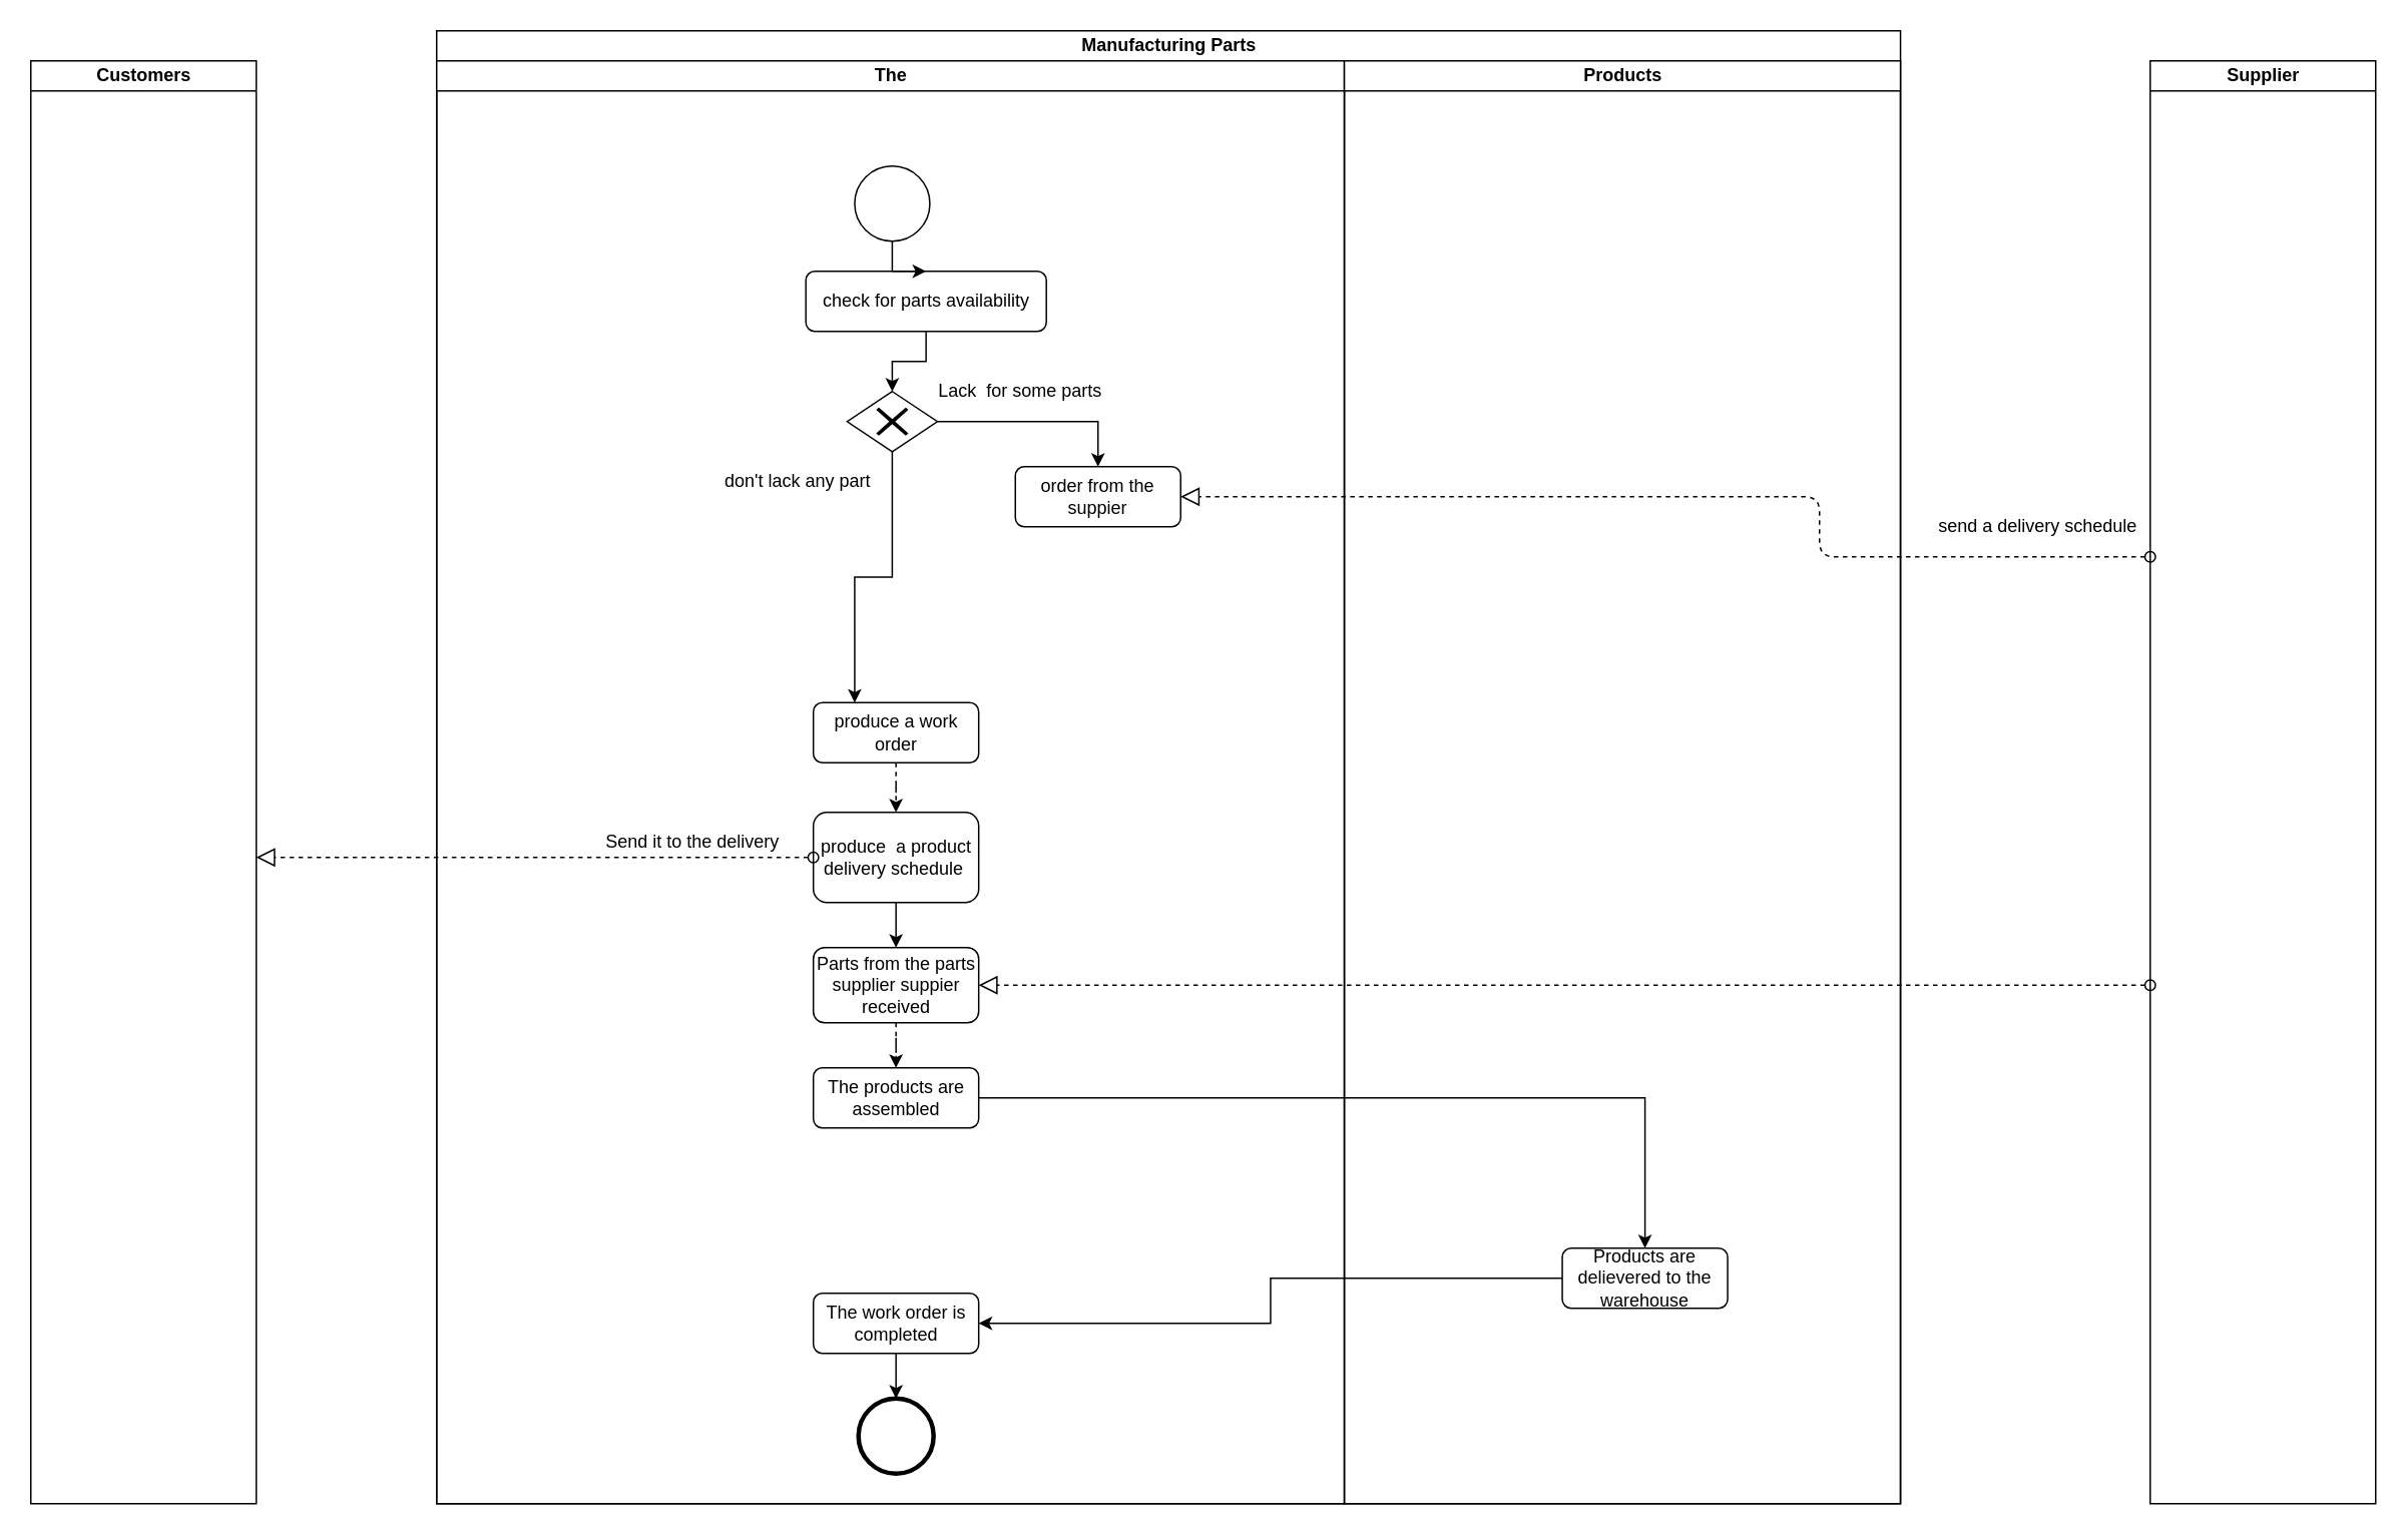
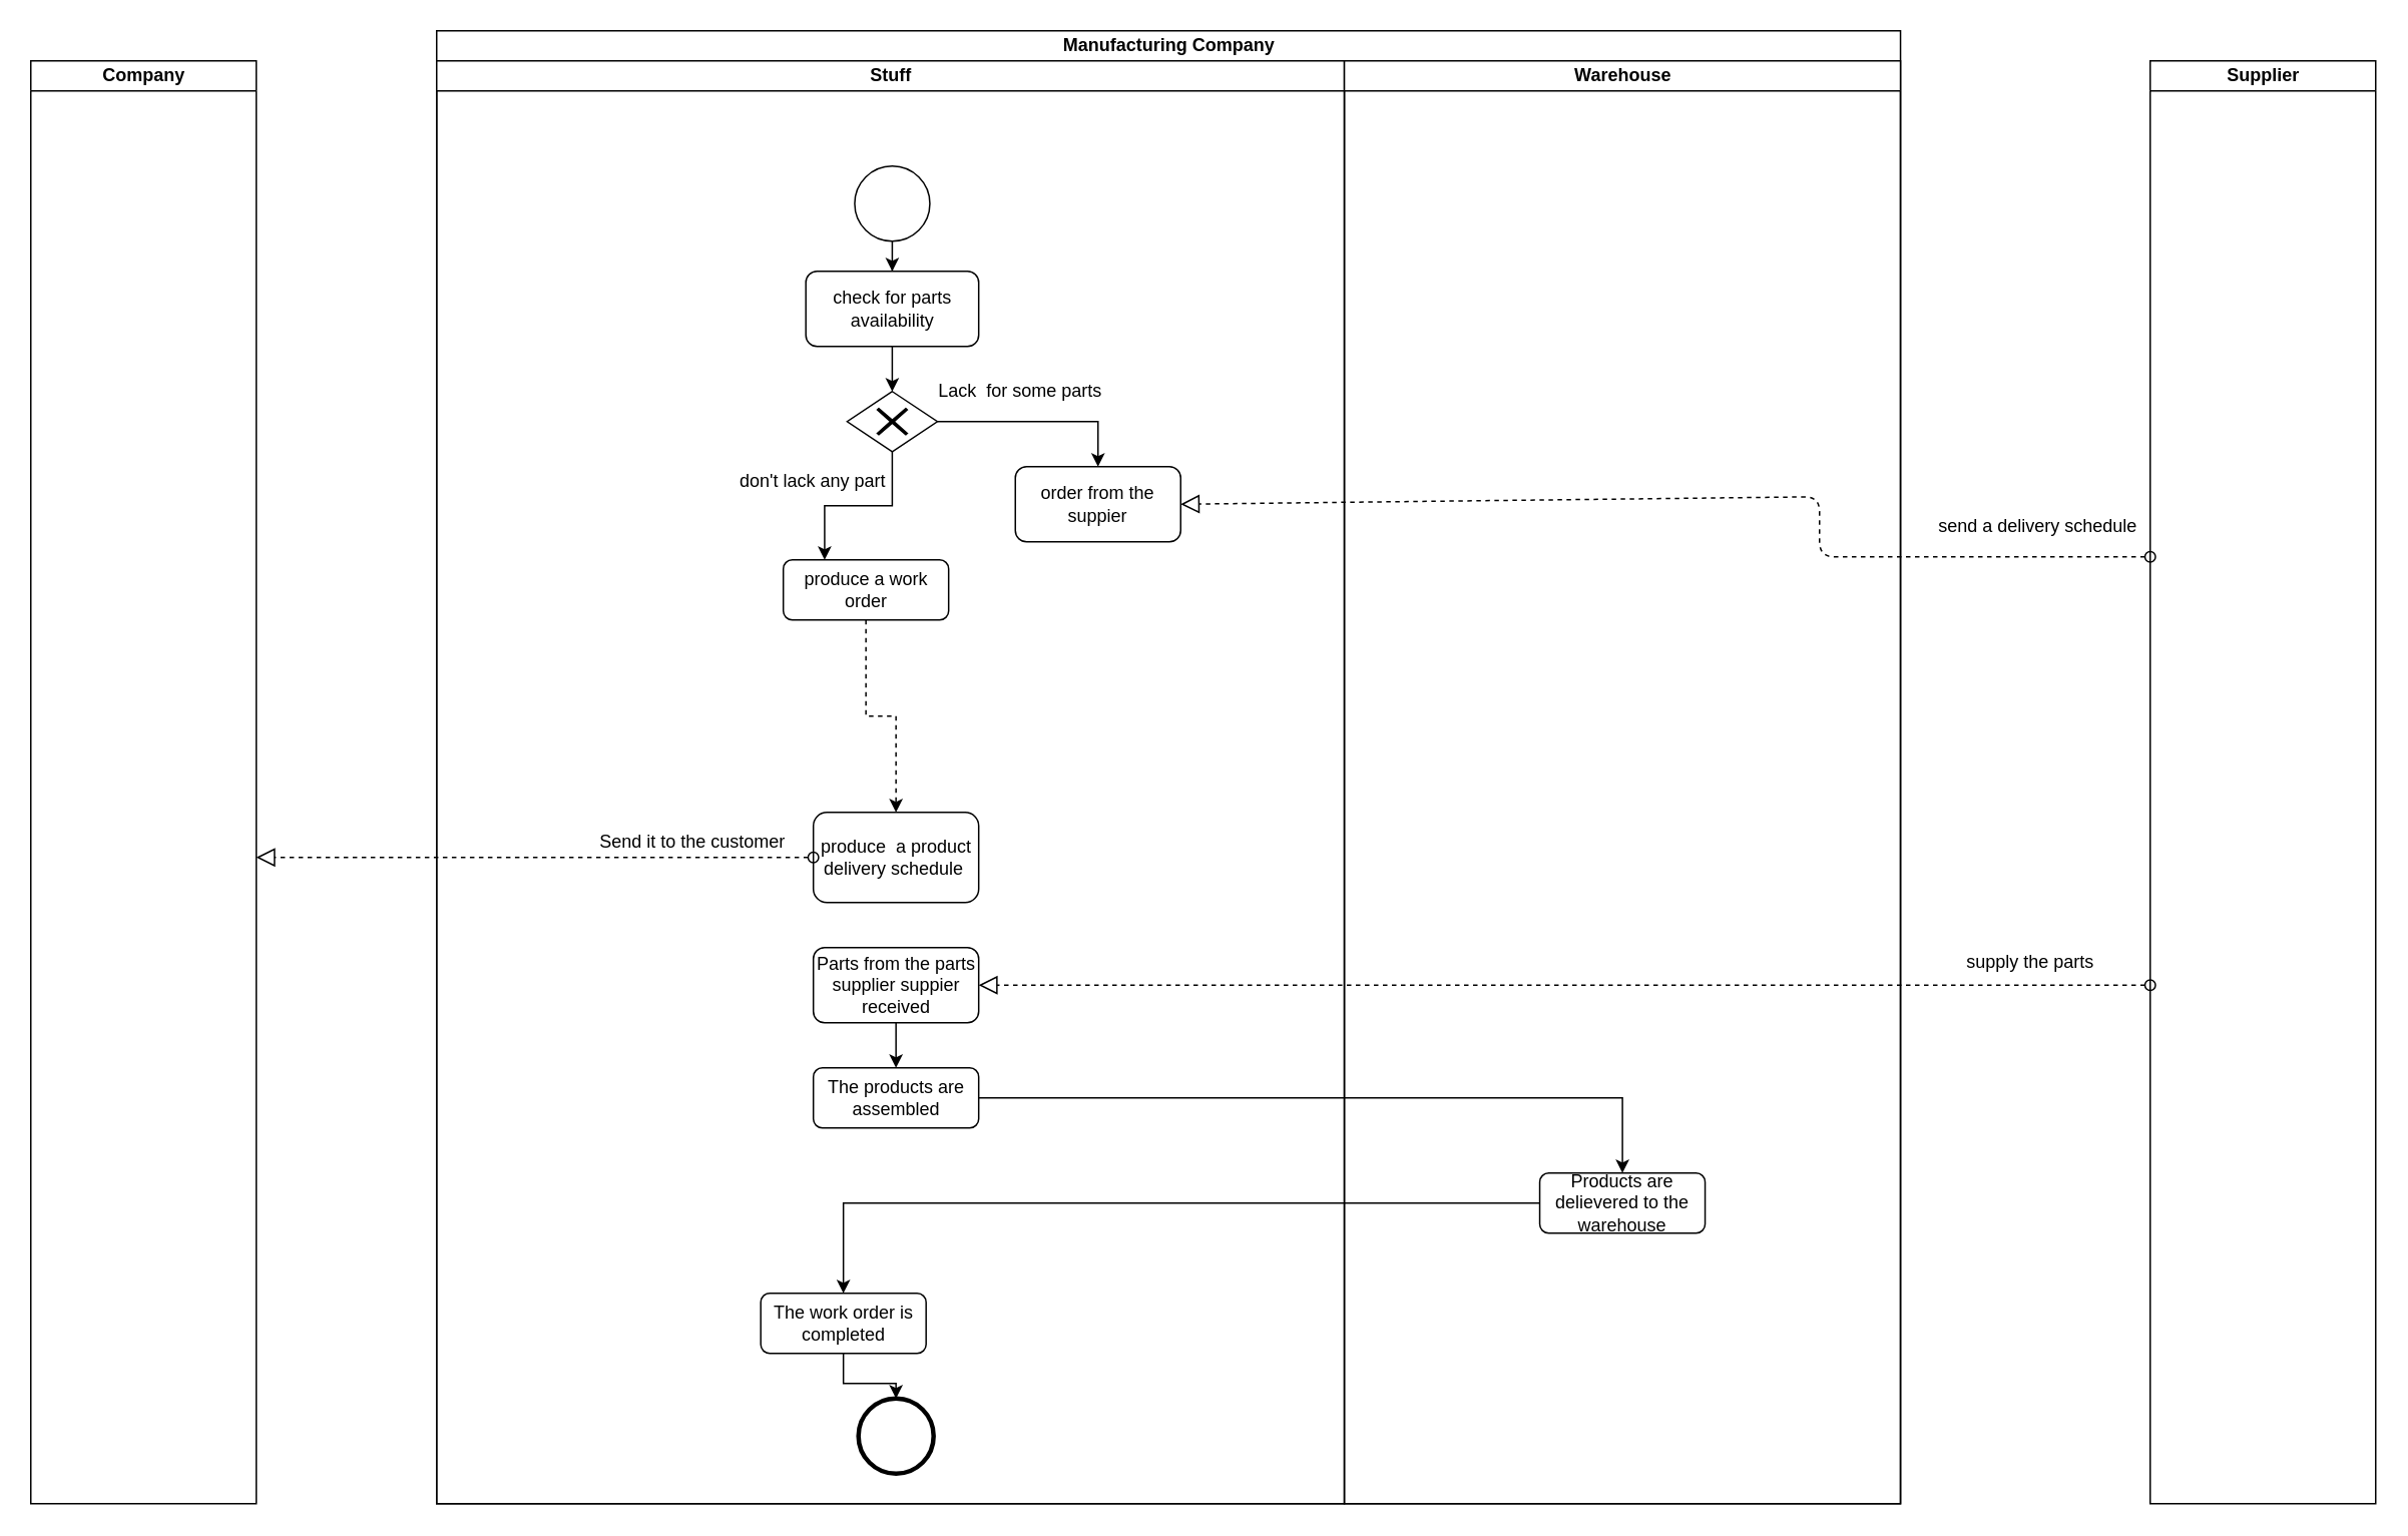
  <mxCell id="0" />
  <mxCell id="1" parent="0" />
- <mxCell id="2" value="Manufacturing Parts" style="swimlane;html=1;childLayout=stackLayout;resizeParent=1;resizeParentMax=0;startSize=20;" parent="1" vertex="1"><mxGeometry x="290" y="20" width="973.87" height="980" as="geometry" /></mxCell>
- <mxCell id="3" value="The" style="swimlane;html=1;startSize=20;" parent="2" vertex="1"><mxGeometry y="20" width="603.87" height="960" as="geometry" /></mxCell>
+ <mxCell id="2" value="Manufacturing Company" style="swimlane;html=1;childLayout=stackLayout;resizeParent=1;resizeParentMax=0;startSize=20;" parent="1" vertex="1"><mxGeometry x="290" y="20" width="973.87" height="980" as="geometry" /></mxCell>
+ <mxCell id="3" value="Stuff" style="swimlane;html=1;startSize=20;" parent="2" vertex="1"><mxGeometry y="20" width="603.87" height="960" as="geometry" /></mxCell>
  <mxCell id="4" value="" style="ellipse;whiteSpace=wrap;html=1;" parent="3" vertex="1"><mxGeometry x="278.12" y="70" width="50" height="50" as="geometry" /></mxCell>
- <mxCell id="5" value="check for parts availability" style="shape=ext;rounded=1;html=1;whiteSpace=wrap;" parent="3" vertex="1"><mxGeometry x="245.62" y="140" width="160" height="40" as="geometry" /></mxCell>
+ <mxCell id="5" value="check for parts availability" style="shape=ext;rounded=1;html=1;whiteSpace=wrap;" parent="3" vertex="1"><mxGeometry x="245.62" y="140" width="115" height="50" as="geometry" /></mxCell>
  <mxCell id="6" style="edgeStyle=orthogonalEdgeStyle;rounded=0;orthogonalLoop=1;jettySize=auto;html=1;entryX=0.5;entryY=0;entryDx=0;entryDy=0;" parent="3" source="4" target="5" edge="1"><mxGeometry relative="1" as="geometry" /></mxCell>
  <mxCell id="7" value="" style="shape=mxgraph.bpmn.shape;html=1;verticalLabelPosition=bottom;labelBackgroundColor=#ffffff;verticalAlign=top;align=center;perimeter=rhombusPerimeter;background=gateway;outlineConnect=0;outline=none;symbol=exclusiveGw;" parent="3" vertex="1"><mxGeometry x="273.12" y="220" width="60" height="40" as="geometry" /></mxCell>
  <mxCell id="8" style="edgeStyle=orthogonalEdgeStyle;rounded=0;orthogonalLoop=1;jettySize=auto;html=1;" parent="3" source="5" target="7" edge="1"><mxGeometry relative="1" as="geometry" /></mxCell>
- <mxCell id="9" value="produce a work order" style="shape=ext;rounded=1;html=1;whiteSpace=wrap;" parent="3" vertex="1"><mxGeometry x="250.62" y="427" width="110" height="40" as="geometry" /></mxCell>
+ <mxCell id="9" value="produce a work order" style="shape=ext;rounded=1;html=1;whiteSpace=wrap;" parent="3" vertex="1"><mxGeometry x="230.62" y="332" width="110" height="40" as="geometry" /></mxCell>
  <mxCell id="10" style="edgeStyle=orthogonalEdgeStyle;rounded=0;orthogonalLoop=1;jettySize=auto;html=1;entryX=0.25;entryY=0;entryDx=0;entryDy=0;" parent="3" source="7" target="9" edge="1"><mxGeometry relative="1" as="geometry" /></mxCell>
  <mxCell id="11" value="produce&amp;nbsp; a product delivery schedule&amp;nbsp;" style="shape=ext;rounded=1;html=1;whiteSpace=wrap;" parent="3" vertex="1"><mxGeometry x="250.62" y="500" width="110" height="60" as="geometry" /></mxCell>
  <mxCell id="12" value="" style="edgeStyle=orthogonalEdgeStyle;rounded=0;orthogonalLoop=1;jettySize=auto;html=1;dashed=1;" parent="3" source="9" target="11" edge="1"><mxGeometry relative="1" as="geometry" /></mxCell>
  <mxCell id="13" value="Parts from the parts supplier suppier received" style="shape=ext;rounded=1;html=1;whiteSpace=wrap;" parent="3" vertex="1"><mxGeometry x="250.62" y="590" width="110" height="50" as="geometry" /></mxCell>
- <mxCell id="14" value="" style="edgeStyle=orthogonalEdgeStyle;rounded=0;orthogonalLoop=1;jettySize=auto;html=1;" parent="3" source="11" target="13" edge="1"><mxGeometry relative="1" as="geometry" /></mxCell>
  <mxCell id="15" value="The products are assembled" style="shape=ext;rounded=1;html=1;whiteSpace=wrap;" parent="3" vertex="1"><mxGeometry x="250.62" y="670" width="110" height="40" as="geometry" /></mxCell>
- <mxCell id="16" value="" style="edgeStyle=orthogonalEdgeStyle;rounded=0;orthogonalLoop=1;jettySize=auto;html=1;dashed=1;" parent="3" source="13" target="15" edge="1"><mxGeometry relative="1" as="geometry" /></mxCell>
- <mxCell id="17" value="The work order is completed" style="shape=ext;rounded=1;html=1;whiteSpace=wrap;" parent="3" vertex="1"><mxGeometry x="250.62" y="820" width="110" height="40" as="geometry" /></mxCell>
+ <mxCell id="16" value="" style="edgeStyle=orthogonalEdgeStyle;rounded=0;orthogonalLoop=1;jettySize=auto;html=1;" parent="3" source="13" target="15" edge="1"><mxGeometry relative="1" as="geometry" /></mxCell>
+ <mxCell id="17" value="The work order is completed" style="shape=ext;rounded=1;html=1;whiteSpace=wrap;" parent="3" vertex="1"><mxGeometry x="215.62" y="820" width="110" height="40" as="geometry" /></mxCell>
  <mxCell id="18" value="" style="shape=mxgraph.bpmn.shape;html=1;verticalLabelPosition=bottom;labelBackgroundColor=#ffffff;verticalAlign=top;align=center;perimeter=ellipsePerimeter;outlineConnect=0;outline=end;symbol=general;" parent="3" vertex="1"><mxGeometry x="280.62" y="890" width="50" height="50" as="geometry" /></mxCell>
  <mxCell id="19" value="" style="edgeStyle=orthogonalEdgeStyle;rounded=0;orthogonalLoop=1;jettySize=auto;html=1;" parent="3" source="17" target="18" edge="1"><mxGeometry relative="1" as="geometry" /></mxCell>
- <mxCell id="20" value="order from the suppier" style="shape=ext;rounded=1;html=1;whiteSpace=wrap;" parent="3" vertex="1"><mxGeometry x="385" y="270" width="110" height="40" as="geometry" /></mxCell>
+ <mxCell id="20" value="order from the suppier" style="shape=ext;rounded=1;html=1;whiteSpace=wrap;" parent="3" vertex="1"><mxGeometry x="385" y="270" width="110" height="50" as="geometry" /></mxCell>
  <mxCell id="21" style="edgeStyle=orthogonalEdgeStyle;rounded=0;orthogonalLoop=1;jettySize=auto;html=1;entryX=0.5;entryY=0;entryDx=0;entryDy=0;" parent="3" source="7" target="20" edge="1"><mxGeometry relative="1" as="geometry" /></mxCell>
  <mxCell id="22" value="Lack&amp;nbsp; for some parts" style="text;html=1;align=center;verticalAlign=middle;resizable=0;points=[];autosize=1;" parent="3" vertex="1"><mxGeometry x="328.12" y="210" width="120" height="20" as="geometry" /></mxCell>
- <mxCell id="23" value="don't lack any part" style="text;html=1;align=center;verticalAlign=middle;resizable=0;points=[];autosize=1;" parent="3" vertex="1"><mxGeometry x="185" y="270" width="110" height="20" as="geometry" /></mxCell>
- <mxCell id="24" value="Send it to the delivery" style="text;html=1;align=center;verticalAlign=middle;resizable=0;points=[];autosize=1;" parent="3" vertex="1"><mxGeometry x="100" y="510" width="140" height="20" as="geometry" /></mxCell>
- <mxCell id="25" value="Products" style="swimlane;html=1;startSize=20;" parent="2" vertex="1"><mxGeometry x="603.87" y="20" width="370" height="960" as="geometry" /></mxCell>
- <mxCell id="26" value="Products are delievered to the warehouse" style="shape=ext;rounded=1;html=1;whiteSpace=wrap;" parent="25" vertex="1"><mxGeometry x="145" y="790" width="110" height="40" as="geometry" /></mxCell>
+ <mxCell id="23" value="don't lack any part" style="text;html=1;align=center;verticalAlign=middle;resizable=0;points=[];autosize=1;" parent="3" vertex="1"><mxGeometry x="195" y="270" width="110" height="20" as="geometry" /></mxCell>
+ <mxCell id="24" value="Send it to the customer" style="text;html=1;align=center;verticalAlign=middle;resizable=0;points=[];autosize=1;" parent="3" vertex="1"><mxGeometry x="100" y="510" width="140" height="20" as="geometry" /></mxCell>
+ <mxCell id="25" value="Warehouse" style="swimlane;html=1;startSize=20;" parent="2" vertex="1"><mxGeometry x="603.87" y="20" width="370" height="960" as="geometry" /></mxCell>
+ <mxCell id="26" value="Products are delievered to the warehouse" style="shape=ext;rounded=1;html=1;whiteSpace=wrap;" parent="25" vertex="1"><mxGeometry x="130" y="740" width="110" height="40" as="geometry" /></mxCell>
  <mxCell id="27" style="edgeStyle=orthogonalEdgeStyle;rounded=0;orthogonalLoop=1;jettySize=auto;html=1;" parent="2" source="15" target="26" edge="1"><mxGeometry relative="1" as="geometry" /></mxCell>
  <mxCell id="28" style="edgeStyle=orthogonalEdgeStyle;rounded=0;orthogonalLoop=1;jettySize=auto;html=1;" parent="2" source="26" target="17" edge="1"><mxGeometry relative="1" as="geometry" /></mxCell>
  <mxCell id="29" value="Supplier" style="swimlane;html=1;startSize=20;" parent="1" vertex="1"><mxGeometry x="1430" y="40" width="150" height="960" as="geometry" /></mxCell>
  <mxCell id="30" value="" style="startArrow=oval;startFill=0;startSize=7;endArrow=block;endFill=0;endSize=10;dashed=1;html=1;entryX=1;entryY=0.5;entryDx=0;entryDy=0;" parent="1" target="20" edge="1"><mxGeometry width="100" relative="1" as="geometry"><mxPoint x="1430" y="370" as="sourcePoint" /><mxPoint x="1040" y="460" as="targetPoint" /><Array as="points"><mxPoint x="1210" y="370" /><mxPoint x="1210" y="330" /></Array></mxGeometry></mxCell>
  <mxCell id="31" value="send a delivery schedule" style="text;html=1;align=center;verticalAlign=middle;resizable=0;points=[];autosize=1;rotation=0;" parent="1" vertex="1"><mxGeometry x="1280" y="340" width="150" height="20" as="geometry" /></mxCell>
- <mxCell id="32" value="Customers" style="swimlane;html=1;startSize=20;" parent="1" vertex="1"><mxGeometry x="20" y="40" width="150" height="960" as="geometry" /></mxCell>
+ <mxCell id="32" value="Company" style="swimlane;html=1;startSize=20;" parent="1" vertex="1"><mxGeometry x="20" y="40" width="150" height="960" as="geometry" /></mxCell>
  <mxCell id="33" value="" style="startArrow=oval;startFill=0;startSize=7;endArrow=block;endFill=0;endSize=10;dashed=1;html=1;exitX=0;exitY=0.5;exitDx=0;exitDy=0;" parent="1" source="11" edge="1"><mxGeometry width="100" relative="1" as="geometry"><mxPoint x="350" y="460" as="sourcePoint" /><mxPoint x="170" y="570" as="targetPoint" /><Array as="points"><mxPoint x="260" y="570" /></Array></mxGeometry></mxCell>
  <mxCell id="34" value="" style="startArrow=oval;startFill=0;startSize=7;endArrow=block;endFill=0;endSize=10;dashed=1;html=1;entryX=1;entryY=0.5;entryDx=0;entryDy=0;" edge="1" parent="1" target="13"><mxGeometry width="100" relative="1" as="geometry"><mxPoint x="1430" y="655" as="sourcePoint" /><mxPoint x="980" y="460" as="targetPoint" /></mxGeometry></mxCell>
+ <mxCell id="35" value="supply the parts" style="text;html=1;align=center;verticalAlign=middle;resizable=0;points=[];autosize=1;" vertex="1" parent="1"><mxGeometry x="1300" y="630" width="100" height="20" as="geometry" /></mxCell>
